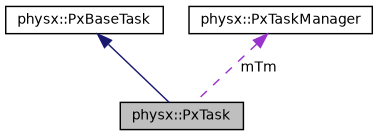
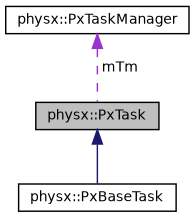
  digraph {
    node [color=black fillcolor=white fontname=Helvetica fontsize=10 shape=record style=filled]
    edge [dir=back fontname=Helvetica fontsize=10 labelfontname=Helvetica labelfontsize=10]
    n1 [fillcolor=grey75 fontcolor=black height=0.2 label="physx::PxTask" width=0.4]
    n2 [height=0.2 label="physx::PxBaseTask" width=0.4]
    n3 [height=0.2 label="physx::PxTaskManager" width=0.4]
-   n2 -> n1 [color=midnightblue style=solid]
+   n1 -> n2 [color=midnightblue style=solid]
    n3 -> n1 [color=darkorchid3 label=" mTm" style=dashed]
  }
